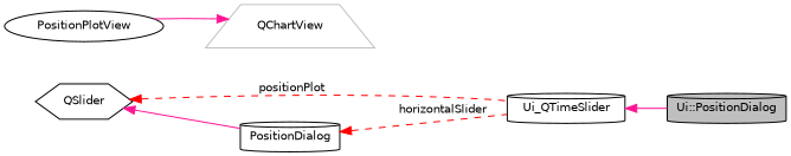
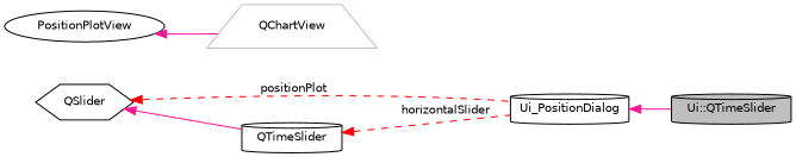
  digraph {
    rankdir=LR
    node [color=black fillcolor=white fontname=Helvetica fontsize=10 shape=cylinder style=filled]
    edge [color=deeppink dir=back fontname=Helvetica fontsize=10 labelfontname=Helvetica labelfontsize=10 style=solid]
-   n1 [fillcolor=grey75 fontcolor=black height=0.2 label="Ui::PositionDialog" width=0.4]
-   n2 [height=0.2 label=Ui_QTimeSlider width=0.4]
-   n3 [height=0.2 label=PositionDialog width=0.4]
+   n1 [fillcolor=grey75 fontcolor=black height=0.2 label="Ui::QTimeSlider" width=0.4]
+   n2 [height=0.2 label=Ui_PositionDialog width=0.4]
+   n3 [height=0.2 label=QTimeSlider width=0.4]
    n4 [height=0.2 label=QSlider shape=hexagon width=0.4]
    n5 [height=0.2 label=PositionPlotView shape=ellipse width=0.4]
    n6 [color=grey75 height=0.2 label=QChartView shape=trapezium width=0.4]
    n2 -> n1
    n3 -> n2 [color=red label=" horizontalSlider" style=dashed]
    n4 -> n2 [color=red label=" positionPlot" style=dashed]
    n4 -> n3
-   n6 -> n5
+   n5 -> n6
  }
